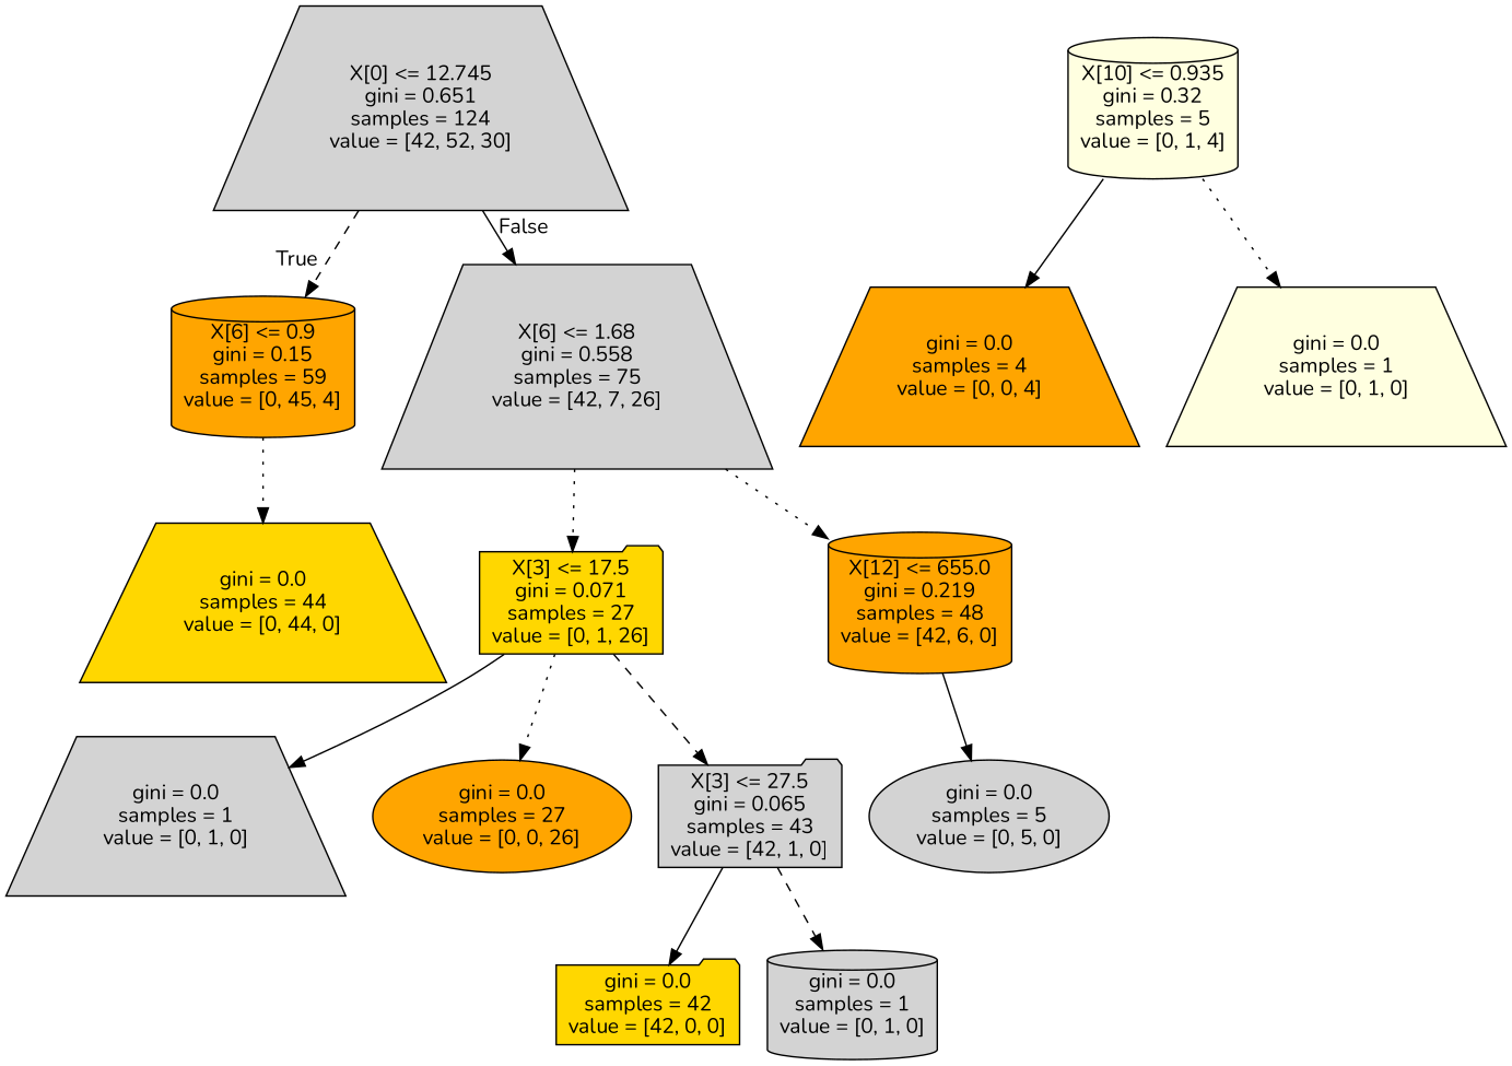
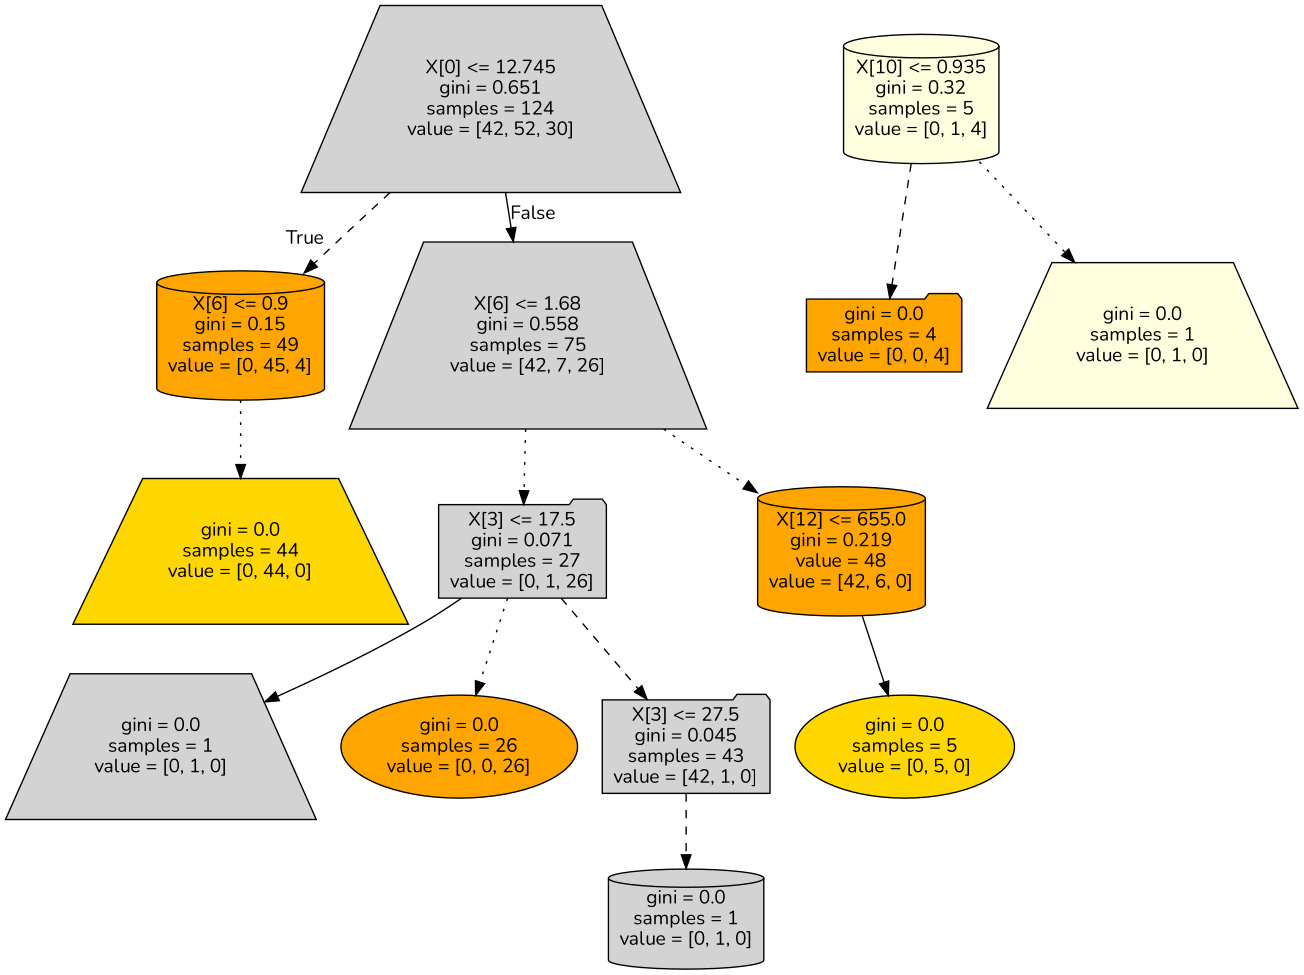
  digraph {
    fontname=Nunito
    node [fillcolor=lightgrey fontname=Nunito shape=trapezium style=filled]
    edge [fontname=Nunito style=dotted]
    n1 [label="X[0] <= 12.745\ngini = 0.651\nsamples = 124\nvalue = [42, 52, 30]"]
-   n2 [fillcolor=orange label="X[6] <= 0.9\ngini = 0.15\nsamples = 59\nvalue = [0, 45, 4]" shape=cylinder]
+   n2 [fillcolor=orange label="X[6] <= 0.9\ngini = 0.15\nsamples = 49\nvalue = [0, 45, 4]" shape=cylinder]
    n3 [label="X[6] <= 1.68\ngini = 0.558\nsamples = 75\nvalue = [42, 7, 26]"]
    n4 [fillcolor=gold label="gini = 0.0\nsamples = 44\nvalue = [0, 44, 0]"]
-   n5 [fillcolor=gold label="X[3] <= 17.5\ngini = 0.071\nsamples = 27\nvalue = [0, 1, 26]" shape=folder]
-   n6 [fillcolor=orange label="X[12] <= 655.0\ngini = 0.219\nsamples = 48\nvalue = [42, 6, 0]" shape=cylinder]
+   n5 [label="X[3] <= 17.5\ngini = 0.071\nsamples = 27\nvalue = [0, 1, 26]" shape=folder]
+   n6 [fillcolor=orange label="X[12] <= 655.0\ngini = 0.219\nvalue = 48\nvalue = [42, 6, 0]" shape=cylinder]
    n7 [fillcolor=lightyellow label="X[10] <= 0.935\ngini = 0.32\nsamples = 5\nvalue = [0, 1, 4]" shape=cylinder]
-   n8 [fillcolor=orange label="gini = 0.0\nsamples = 4\nvalue = [0, 0, 4]"]
+   n8 [fillcolor=orange label="gini = 0.0\nsamples = 4\nvalue = [0, 0, 4]" shape=folder]
    n9 [fillcolor=lightyellow label="gini = 0.0\nsamples = 1\nvalue = [0, 1, 0]"]
    n10 [label="gini = 0.0\nsamples = 1\nvalue = [0, 1, 0]"]
-   n11 [fillcolor=orange label="gini = 0.0\nsamples = 27\nvalue = [0, 0, 26]" shape=ellipse]
-   n12 [label="X[3] <= 27.5\ngini = 0.065\nsamples = 43\nvalue = [42, 1, 0]" shape=folder]
-   n13 [label="gini = 0.0\nsamples = 5\nvalue = [0, 5, 0]" shape=ellipse]
-   n14 [fillcolor=gold label="gini = 0.0\nsamples = 42\nvalue = [42, 0, 0]" shape=folder]
+   n11 [fillcolor=orange label="gini = 0.0\nsamples = 26\nvalue = [0, 0, 26]" shape=ellipse]
+   n12 [label="X[3] <= 27.5\ngini = 0.045\nsamples = 43\nvalue = [42, 1, 0]" shape=folder]
+   n13 [fillcolor=gold label="gini = 0.0\nsamples = 5\nvalue = [0, 5, 0]" shape=ellipse]
    n15 [label="gini = 0.0\nsamples = 1\nvalue = [0, 1, 0]" shape=cylinder]
    n1 -> n2 [headlabel=True labelangle=45 labeldistance=2.5 style=dashed]
    n1 -> n3 [headlabel=False labelangle=-45 labeldistance=2.5 style=solid]
    n2 -> n4
    n3 -> n5
    n3 -> n6
    n5 -> n10 [style=solid]
    n5 -> n11
    n5 -> n12 [style=dashed]
    n6 -> n13 [style=solid]
-   n7 -> n8 [style=solid]
+   n7 -> n8 [style=dashed]
    n7 -> n9
-   n12 -> n14 [style=solid]
    n12 -> n15 [style=dashed]
  }
